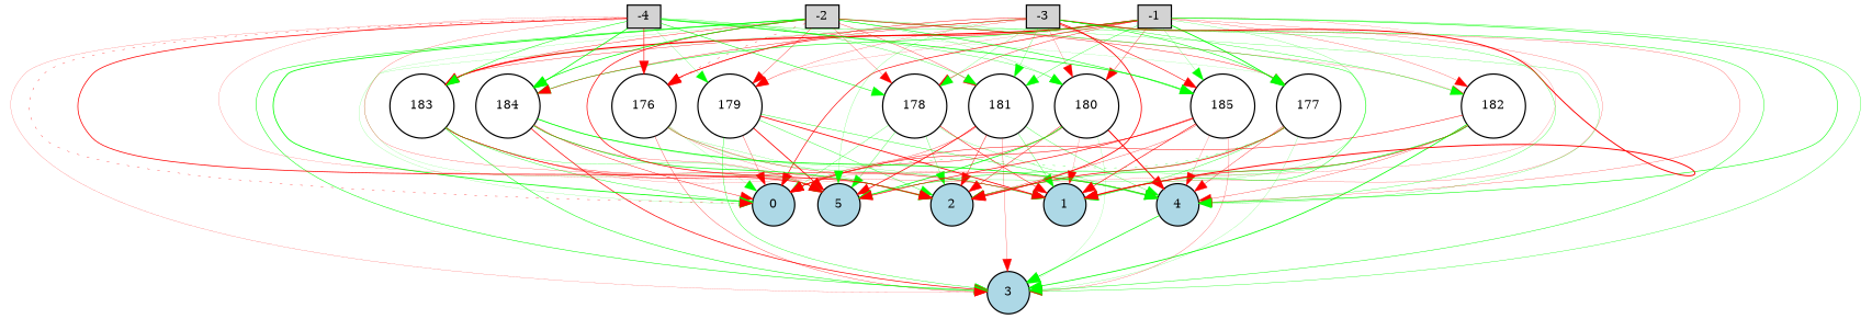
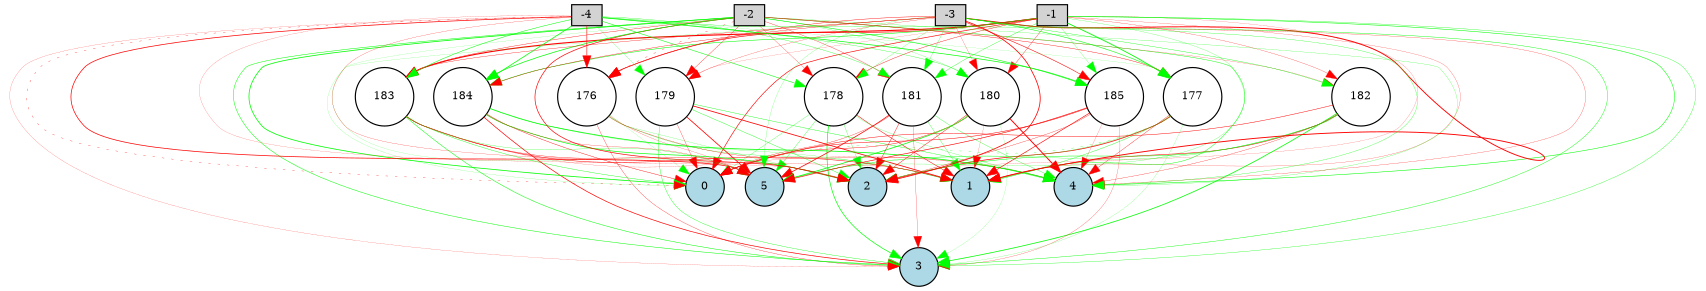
  digraph {
    node [fillcolor=white fontsize=9 shape=circle style=filled]
    edge [color=red style=solid]
    -1 [fillcolor=lightgray height=0.2 shape=box width=0.2]
    0 [fillcolor=lightblue height=0.2 width=0.2]
    1 [fillcolor=lightblue height=0.2 width=0.2]
    2 [fillcolor=lightblue height=0.2 width=0.2]
    3 [fillcolor=lightblue height=0.2 width=0.2]
    4 [fillcolor=lightblue height=0.2 width=0.2]
    5 [fillcolor=lightblue height=0.2 width=0.2]
    176 [height=0.2 width=0.2]
    177 [height=0.2 width=0.2]
    178 [height=0.2 width=0.2]
    179 [height=0.2 width=0.2]
    180 [height=0.2 width=0.2]
    181 [height=0.2 width=0.2]
    182 [height=0.2 width=0.2]
    183 [height=0.2 width=0.2]
    184 [height=0.2 width=0.2]
    185 [height=0.2 width=0.2]
    -2 [fillcolor=lightgray height=0.2 shape=box width=0.2]
    -3 [fillcolor=lightgray height=0.2 shape=box width=0.2]
    -4 [fillcolor=lightgray height=0.2 shape=box width=0.2]
    -1 -> 0 [penwidth=0.5363535125550474]
    -1 -> 1 [penwidth=0.17559587017342765]
    -1 -> 2 [penwidth=0.13307902585972625]
    -1 -> 3 [color=green penwidth=0.2785889993993199]
    -1 -> 4 [color=green penwidth=0.45650929594610645]
    -1 -> 5 [color=green penwidth=0.1801794085741983]
    -1 -> 176 [penwidth=0.5567331658692731]
    -1 -> 177 [color=green penwidth=0.7144743887145539]
    -1 -> 178 [penwidth=0.333947793525606]
    -1 -> 179 [penwidth=0.12088041730824031]
    -1 -> 180 [penwidth=0.2658718583413744]
    -1 -> 181 [color=green penwidth=0.2861582459422165]
    -1 -> 182 [penwidth=0.2084673611170621]
    -1 -> 183 [penwidth=0.957774204027692]
    -1 -> 184 [color=green penwidth=0.4565612239917418]
    -1 -> 185 [color=green penwidth=0.1669230242646926]
    176 -> 0 [color=green penwidth=0.10991820211920433]
    176 -> 1 [color=green penwidth=0.2193685648338706]
    176 -> 2 [color=green penwidth=0.1619734224281128]
    176 -> 3 [penwidth=0.25588475286526724]
    176 -> 4 [penwidth=0.24366648797735477]
    176 -> 5 [penwidth=0.16606892773335802]
    177 -> 0 [color=green penwidth=0.23377778530229693 style=dotted]
    177 -> 1 [color=green penwidth=0.298379937413106]
    177 -> 2 [penwidth=0.6010015277896419]
    177 -> 3 [color=green penwidth=0.13344609255664275]
    177 -> 4 [penwidth=0.2825407202351674]
    177 -> 5 [color=green penwidth=0.21893729443343618]
    178 -> 0 [color=green penwidth=0.22077332622774393]
    178 -> 1 [penwidth=0.4315240796957136]
    178 -> 2 [color=green penwidth=0.2304990793035687]
-   4 -> 3 [color=green penwidth=0.5702732201226034]
+   178 -> 3 [color=green penwidth=0.5702732201226034]
    178 -> 4 [color=green penwidth=0.1908391210321002]
    178 -> 5 [color=green penwidth=0.2572355739332537]
    179 -> 0 [penwidth=0.24561655696546164]
    179 -> 1 [penwidth=0.6748431143151016]
    179 -> 2 [color=green penwidth=0.3136257645771246]
    179 -> 3 [color=green penwidth=0.3088455300045203]
    179 -> 4 [color=green penwidth=0.3291248927318855]
    179 -> 5 [penwidth=0.6682419902416028]
    180 -> 0 [penwidth=0.351652360739924]
    180 -> 1 [penwidth=0.13478158527416606]
    180 -> 2 [penwidth=0.36951632239575205]
    180 -> 3 [color=green penwidth=0.11653393389910101]
    180 -> 4 [penwidth=0.8277868621486414]
    180 -> 5 [color=green penwidth=0.6071090022515107]
    181 -> 0 [penwidth=0.2616007126193076]
    181 -> 1 [color=green penwidth=0.25371656372023055]
    181 -> 2 [penwidth=0.3579953793764493]
    181 -> 3 [penwidth=0.20887214819613215]
    181 -> 4 [color=green penwidth=0.26345788490212513]
    181 -> 5 [penwidth=0.6240227020738985]
    182 -> 0 [penwidth=0.3972669631870115]
    182 -> 1 [penwidth=0.46307003662872137]
    182 -> 2 [color=green penwidth=0.40001184734367967]
    182 -> 3 [color=green penwidth=0.6400393112454004]
    182 -> 4 [penwidth=0.24356375676154293]
    182 -> 5 [color=green penwidth=0.2105143501752182]
    183 -> 0 [color=green penwidth=0.3254936411639609]
    183 -> 1 [penwidth=0.42619798643907525]
    183 -> 2 [penwidth=0.2964552601089811]
    183 -> 3 [color=green penwidth=0.4247950948353425]
    183 -> 4 [penwidth=0.13798969229238026]
    183 -> 5 [color=green penwidth=0.22268559873639227]
    184 -> 0 [penwidth=0.3455282060209417]
    184 -> 1 [color=green penwidth=0.15805729631535004]
    184 -> 2 [color=green penwidth=0.5654348294280349]
    184 -> 3 [penwidth=0.5769068552656389]
    184 -> 4 [color=green penwidth=0.6489723875523534]
    184 -> 5 [penwidth=0.19959047731959503]
    185 -> 0 [penwidth=0.4246564595227398]
    185 -> 1 [penwidth=0.5175301336217805]
    185 -> 2 [penwidth=0.25560007492117254]
    185 -> 3 [penwidth=0.1854621705494418]
    185 -> 4 [penwidth=0.1508907450744923]
    185 -> 5 [penwidth=0.5299525225555977]
    -2 -> 0 [color=green penwidth=0.6541756412553738]
    -2 -> 1 [color=green penwidth=0.3725341259336532]
    -2 -> 2 [penwidth=0.5760183238892057]
    -2 -> 3 [color=green penwidth=0.42041487853855186]
    -2 -> 4 [color=green penwidth=0.18907772842442694]
    -2 -> 5 [color=green penwidth=0.11132733505747083]
    -2 -> 176 [penwidth=0.2665634114577835 style=dotted]
    -2 -> 177 [penwidth=0.333332766712344]
    -2 -> 178 [penwidth=0.1974050808623645]
    -2 -> 179 [penwidth=0.26891940210277987]
    -2 -> 180 [color=green penwidth=0.1677951483227338]
    -2 -> 181 [penwidth=0.2702043462550253]
    -2 -> 182 [penwidth=0.15911961030422406]
    -2 -> 183 [penwidth=0.31614650181350856]
    -2 -> 184 [color=green penwidth=0.6002050820230177]
    -2 -> 185 [color=green penwidth=0.4733198412124462]
    -3 -> 0 [color=green penwidth=0.12045304568621892]
    -3 -> 1 [penwidth=0.7880645726432737]
    -3 -> 2 [penwidth=0.6741099005338249]
    -3 -> 3 [color=green penwidth=0.3592032580774933]
    -3 -> 4 [penwidth=0.2037110927904488]
    -3 -> 5 [color=green penwidth=0.15385953404612668]
    -3 -> 176 [penwidth=0.3518535191368809]
    -3 -> 177 [color=green penwidth=0.4517305948320741]
    -3 -> 178 [color=green penwidth=0.16659082073854553]
    -3 -> 179 [penwidth=0.18793608270494158]
    -3 -> 180 [penwidth=0.1670197963654576]
    -3 -> 181 [color=green penwidth=0.19720600262491778]
    -3 -> 182 [color=green penwidth=0.30148197552993494]
    -3 -> 183 [penwidth=0.28833389166270335]
    -3 -> 184 [penwidth=0.3031831233752147]
    -3 -> 185 [penwidth=0.46587320509022445]
    -4 -> 0 [penwidth=0.25108617772937136 style=dotted]
    -4 -> 1 [penwidth=0.18216181371088447]
    -4 -> 2 [penwidth=0.13166686967634034]
    -4 -> 3 [penwidth=0.13601425570070408]
    -4 -> 4 [color=green penwidth=0.25150214555651285]
    -4 -> 5 [penwidth=0.6113420160603119]
    -4 -> 176 [penwidth=0.48692172355710817]
    -4 -> 177 [color=green penwidth=0.1015380057058759]
    -4 -> 178 [color=green penwidth=0.4415706165400689]
    -4 -> 179 [color=green penwidth=0.15476137686709857]
    -4 -> 180 [color=green penwidth=0.26106566493302064]
    -4 -> 181 [color=green penwidth=0.27052786662900175]
    -4 -> 183 [color=green penwidth=0.4281545841697716]
    -4 -> 184 [color=green penwidth=0.6156869925175049]
    -4 -> 185 [color=green penwidth=0.582699335498572]
  }
